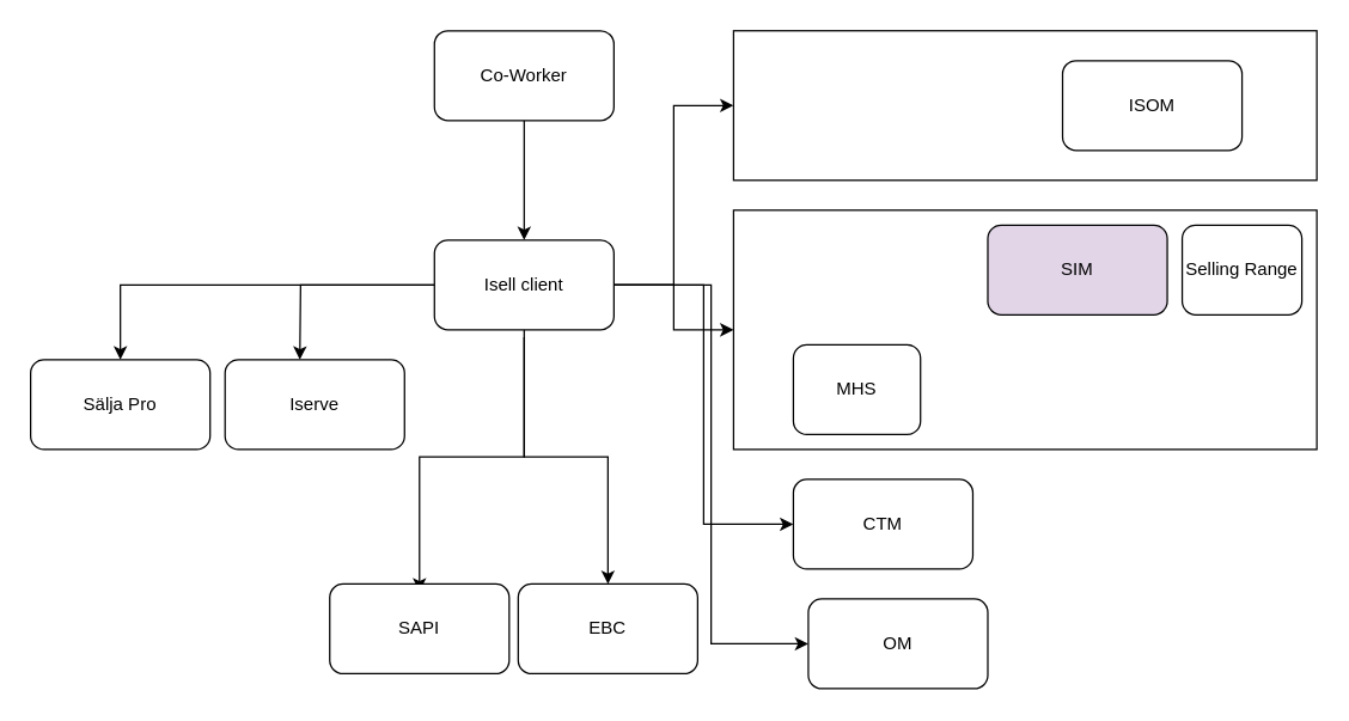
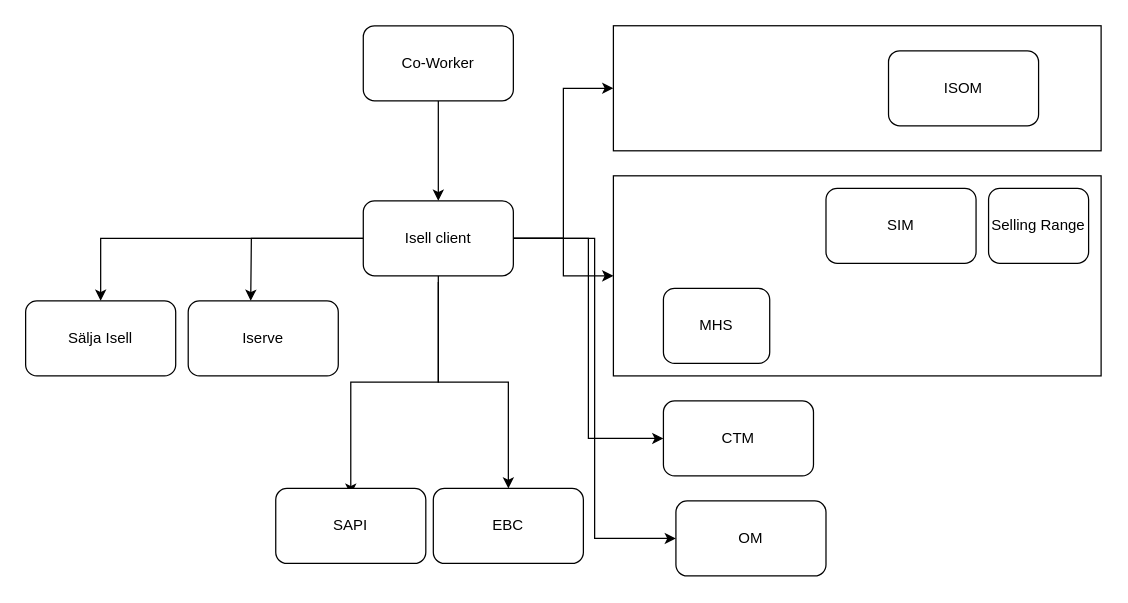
  <mxCell id="0" />
  <mxCell id="1" parent="0" />
  <mxCell id="2" value="" style="rounded=0;whiteSpace=wrap;html=1;fillColor=none;" vertex="1" parent="1"><mxGeometry x="490" y="20" width="390" height="100" as="geometry" /></mxCell>
  <mxCell id="3" value="" style="edgeStyle=orthogonalEdgeStyle;rounded=0;orthogonalLoop=1;jettySize=auto;html=1;" edge="1" parent="1" source="4" target="13"><mxGeometry relative="1" as="geometry" /></mxCell>
  <mxCell id="4" value="Co-Worker" style="rounded=1;whiteSpace=wrap;html=1;" vertex="1" parent="1"><mxGeometry x="290" y="20" width="120" height="60" as="geometry" /></mxCell>
  <mxCell id="5" value="" style="edgeStyle=orthogonalEdgeStyle;rounded=0;orthogonalLoop=1;jettySize=auto;html=1;" edge="1" parent="1" source="13" target="14"><mxGeometry relative="1" as="geometry" /></mxCell>
  <mxCell id="6" style="edgeStyle=orthogonalEdgeStyle;rounded=0;orthogonalLoop=1;jettySize=auto;html=1;" edge="1" parent="1" source="13"><mxGeometry relative="1" as="geometry"><mxPoint x="200" y="240" as="targetPoint" /></mxGeometry></mxCell>
  <mxCell id="7" style="edgeStyle=orthogonalEdgeStyle;rounded=0;orthogonalLoop=1;jettySize=auto;html=1;entryX=0;entryY=0.5;entryDx=0;entryDy=0;" edge="1" parent="1" source="13" target="2"><mxGeometry relative="1" as="geometry" /></mxCell>
  <mxCell id="8" style="edgeStyle=orthogonalEdgeStyle;rounded=0;orthogonalLoop=1;jettySize=auto;html=1;entryX=0;entryY=0.5;entryDx=0;entryDy=0;" edge="1" parent="1" source="13" target="17"><mxGeometry relative="1" as="geometry" /></mxCell>
  <mxCell id="9" style="edgeStyle=orthogonalEdgeStyle;rounded=0;orthogonalLoop=1;jettySize=auto;html=1;" edge="1" parent="1"><mxGeometry relative="1" as="geometry"><mxPoint x="280" y="395" as="targetPoint" /><mxPoint x="350" y="225" as="sourcePoint" /><Array as="points"><mxPoint x="350" y="305" /><mxPoint x="280" y="305" /></Array></mxGeometry></mxCell>
  <mxCell id="10" style="edgeStyle=orthogonalEdgeStyle;rounded=0;orthogonalLoop=1;jettySize=auto;html=1;entryX=0.5;entryY=0;entryDx=0;entryDy=0;" edge="1" parent="1" source="13" target="24"><mxGeometry relative="1" as="geometry" /></mxCell>
  <mxCell id="11" style="edgeStyle=orthogonalEdgeStyle;rounded=0;orthogonalLoop=1;jettySize=auto;html=1;entryX=0;entryY=0.5;entryDx=0;entryDy=0;" edge="1" parent="1" source="13" target="19"><mxGeometry relative="1" as="geometry" /></mxCell>
  <mxCell id="12" style="edgeStyle=orthogonalEdgeStyle;rounded=0;orthogonalLoop=1;jettySize=auto;html=1;entryX=0;entryY=0.5;entryDx=0;entryDy=0;" edge="1" parent="1" source="13" target="20"><mxGeometry relative="1" as="geometry" /></mxCell>
  <mxCell id="13" value="Isell client" style="rounded=1;whiteSpace=wrap;html=1;" vertex="1" parent="1"><mxGeometry x="290" y="160" width="120" height="60" as="geometry" /></mxCell>
- <mxCell id="14" value="Sälja Pro" style="rounded=1;whiteSpace=wrap;html=1;" vertex="1" parent="1"><mxGeometry x="20" y="240" width="120" height="60" as="geometry" /></mxCell>
+ <mxCell id="14" value="Sälja Isell" style="rounded=1;whiteSpace=wrap;html=1;" vertex="1" parent="1"><mxGeometry x="20" y="240" width="120" height="60" as="geometry" /></mxCell>
  <mxCell id="15" value="Iserve" style="rounded=1;whiteSpace=wrap;html=1;" vertex="1" parent="1"><mxGeometry x="150" y="240" width="120" height="60" as="geometry" /></mxCell>
  <mxCell id="16" value="ISOM" style="rounded=1;whiteSpace=wrap;html=1;" vertex="1" parent="1"><mxGeometry x="710" y="40" width="120" height="60" as="geometry" /></mxCell>
  <mxCell id="17" value="" style="rounded=0;whiteSpace=wrap;html=1;fillColor=none;" vertex="1" parent="1"><mxGeometry x="490" y="140" width="390" height="160" as="geometry" /></mxCell>
  <mxCell id="18" value="MHS" style="rounded=1;whiteSpace=wrap;html=1;" vertex="1" parent="1"><mxGeometry x="530" y="230" width="85" height="60" as="geometry" /></mxCell>
  <mxCell id="19" value="CTM" style="rounded=1;whiteSpace=wrap;html=1;" vertex="1" parent="1"><mxGeometry x="530" y="320" width="120" height="60" as="geometry" /></mxCell>
  <mxCell id="20" value="OM" style="rounded=1;whiteSpace=wrap;html=1;" vertex="1" parent="1"><mxGeometry x="540" y="400" width="120" height="60" as="geometry" /></mxCell>
- <mxCell id="21" value="SIM" style="rounded=1;whiteSpace=wrap;html=1;fillColor=#e1d5e7;" vertex="1" parent="1"><mxGeometry x="660" y="150" width="120" height="60" as="geometry" /></mxCell>
+ <mxCell id="21" value="SIM" style="rounded=1;whiteSpace=wrap;html=1;" vertex="1" parent="1"><mxGeometry x="660" y="150" width="120" height="60" as="geometry" /></mxCell>
  <mxCell id="22" value="Selling Range" style="rounded=1;whiteSpace=wrap;html=1;" vertex="1" parent="1"><mxGeometry x="790" y="150" width="80" height="60" as="geometry" /></mxCell>
  <mxCell id="23" value="SAPI" style="rounded=1;whiteSpace=wrap;html=1;" vertex="1" parent="1"><mxGeometry x="220" y="390" width="120" height="60" as="geometry" /></mxCell>
  <mxCell id="24" value="EBC" style="rounded=1;whiteSpace=wrap;html=1;" vertex="1" parent="1"><mxGeometry x="346" y="390" width="120" height="60" as="geometry" /></mxCell>
